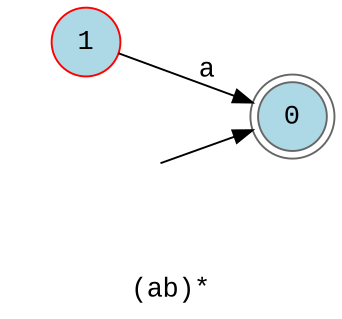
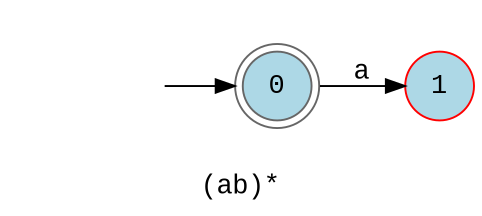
  digraph {
    fontname="Liberation Mono"
    label="(ab)*"
    rankdir=LR
    node [fillcolor=lightblue fontname="Liberation Mono" shape=circle style=filled]
    edge [fontname="Liberation Mono"]
    0 [color=gray40 shape=doublecircle]
    1 [color=red]
    __I__ [style=invis width=0 fillcolor=""]
-   1 -> 0 [label=a]
+   0 -> 1 [label=a]
    __I__ -> 0
  }
